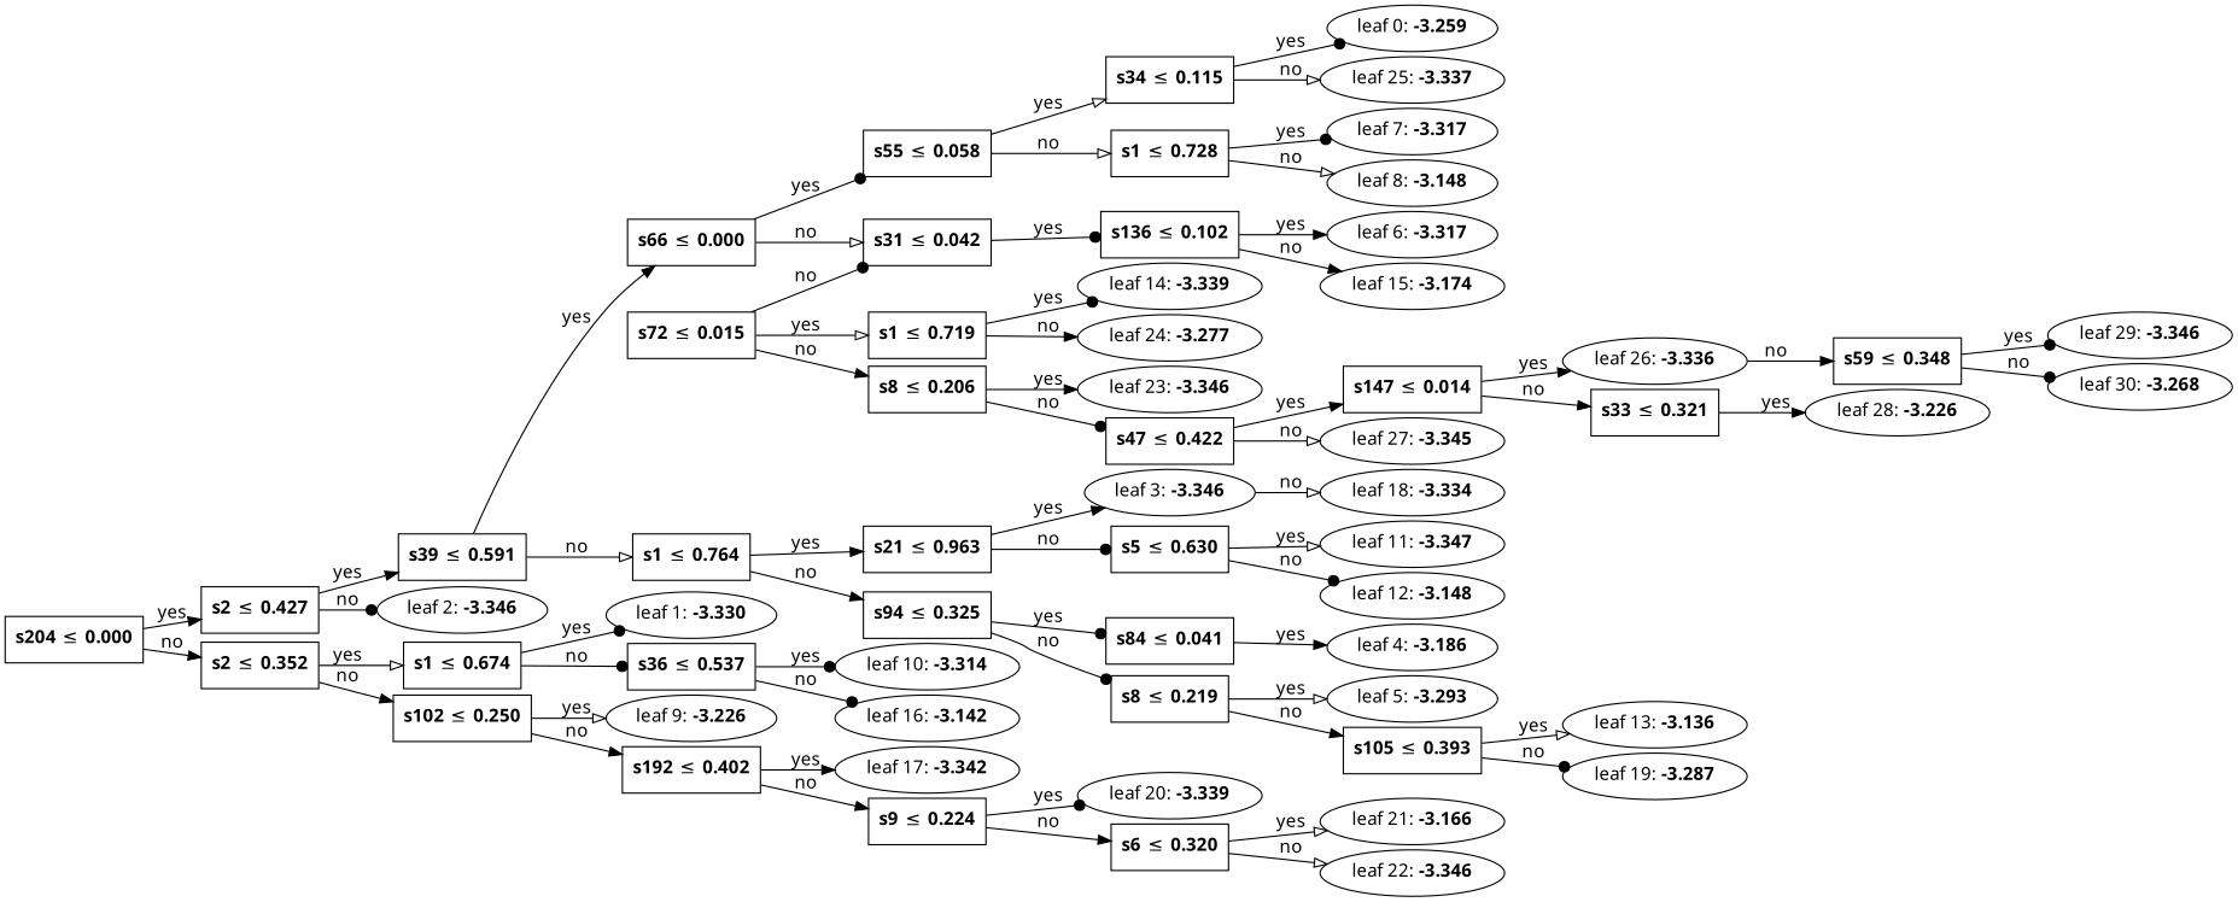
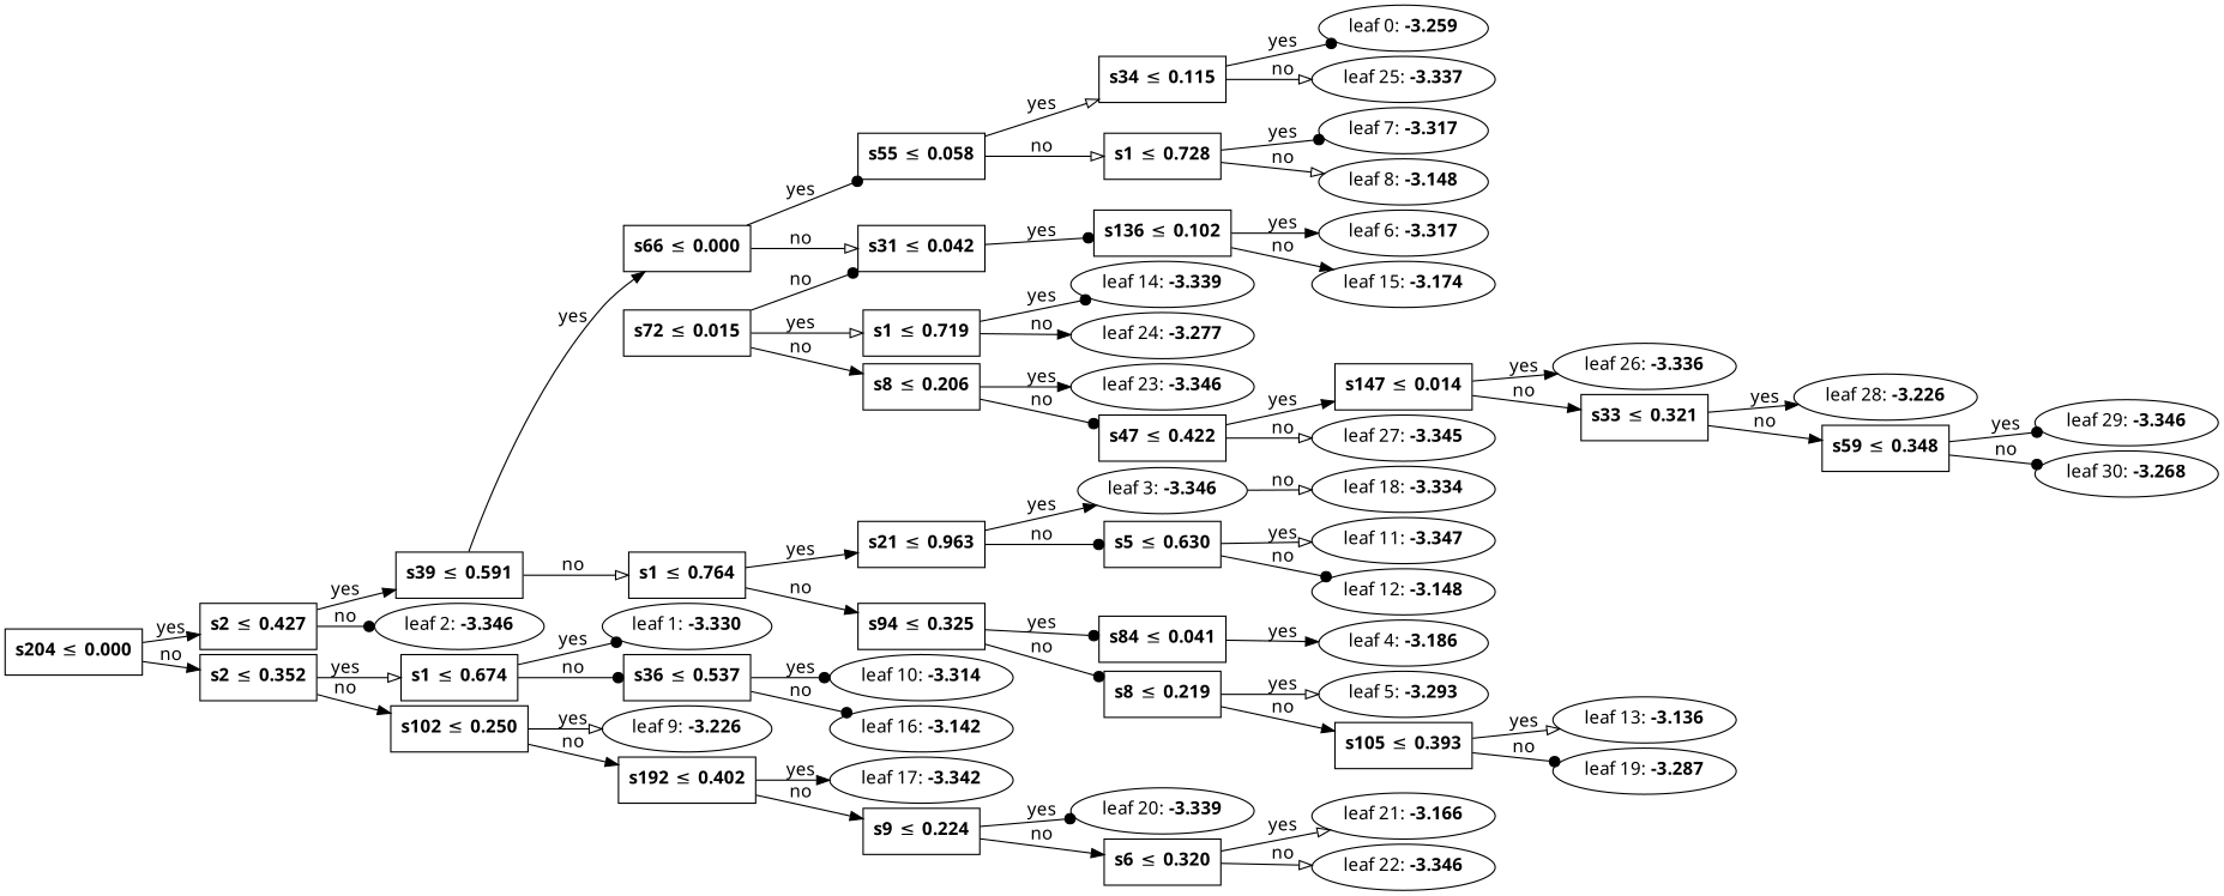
  digraph {
    fontname="Noto Sans"
    nodesep=0.05
    rankdir=LR
    ranksep=0.3
    node [fontname="Noto Sans"]
    edge [arrowhead=normal fontname="Noto Sans"]
    n1 [fillcolor=white label=<<B>s204</B> &#8804; <B>0.000</B>> shape=rectangle]
    n2 [fillcolor=white label=<<B>s2</B> &#8804; <B>0.427</B>> shape=rectangle]
    n3 [fillcolor=white label=<<B>s2</B> &#8804; <B>0.352</B>> shape=rectangle]
    n4 [fillcolor=white label=<<B>s39</B> &#8804; <B>0.591</B>> shape=rectangle]
    n5 [label=<leaf 2: <B>-3.346</B>>]
    n6 [fillcolor=white label=<<B>s1</B> &#8804; <B>0.674</B>> shape=rectangle]
    n7 [fillcolor=white label=<<B>s102</B> &#8804; <B>0.250</B>> shape=rectangle]
    n8 [fillcolor=white label=<<B>s66</B> &#8804; <B>0.000</B>> shape=rectangle]
    n9 [fillcolor=white label=<<B>s1</B> &#8804; <B>0.764</B>> shape=rectangle]
    n10 [fillcolor=white label=<<B>s55</B> &#8804; <B>0.058</B>> shape=rectangle]
    n11 [fillcolor=white label=<<B>s31</B> &#8804; <B>0.042</B>> shape=rectangle]
    n12 [fillcolor=white label=<<B>s21</B> &#8804; <B>0.963</B>> shape=rectangle]
    n13 [fillcolor=white label=<<B>s94</B> &#8804; <B>0.325</B>> shape=rectangle]
    n14 [fillcolor=white label=<<B>s34</B> &#8804; <B>0.115</B>> shape=rectangle]
    n15 [fillcolor=white label=<<B>s1</B> &#8804; <B>0.728</B>> shape=rectangle]
    n16 [fillcolor=white label=<<B>s136</B> &#8804; <B>0.102</B>> shape=rectangle]
    n17 [label=<leaf 0: <B>-3.259</B>>]
    n18 [label=<leaf 25: <B>-3.337</B>>]
    n19 [label=<leaf 7: <B>-3.317</B>>]
    n20 [label=<leaf 8: <B>-3.148</B>>]
    n21 [label=<leaf 6: <B>-3.317</B>>]
    n22 [label=<leaf 15: <B>-3.174</B>>]
    n23 [fillcolor=white label=<<B>s72</B> &#8804; <B>0.015</B>> shape=rectangle]
    n24 [fillcolor=white label=<<B>s1</B> &#8804; <B>0.719</B>> shape=rectangle]
    n25 [fillcolor=white label=<<B>s8</B> &#8804; <B>0.206</B>> shape=rectangle]
    n26 [label=<leaf 14: <B>-3.339</B>>]
    n27 [label=<leaf 24: <B>-3.277</B>>]
    n28 [label=<leaf 23: <B>-3.346</B>>]
    n29 [fillcolor=white label=<<B>s47</B> &#8804; <B>0.422</B>> shape=rectangle]
    n30 [fillcolor=white label=<<B>s147</B> &#8804; <B>0.014</B>> shape=rectangle]
    n31 [label=<leaf 27: <B>-3.345</B>>]
    n32 [label=<leaf 26: <B>-3.336</B>>]
    n33 [fillcolor=white label=<<B>s33</B> &#8804; <B>0.321</B>> shape=rectangle]
    n34 [label=<leaf 28: <B>-3.226</B>>]
    n35 [fillcolor=white label=<<B>s59</B> &#8804; <B>0.348</B>> shape=rectangle]
    n36 [label=<leaf 29: <B>-3.346</B>>]
    n37 [label=<leaf 30: <B>-3.268</B>>]
    n38 [label=<leaf 3: <B>-3.346</B>>]
    n39 [fillcolor=white label=<<B>s5</B> &#8804; <B>0.630</B>> shape=rectangle]
    n40 [fillcolor=white label=<<B>s84</B> &#8804; <B>0.041</B>> shape=rectangle]
    n41 [fillcolor=white label=<<B>s8</B> &#8804; <B>0.219</B>> shape=rectangle]
    n42 [label=<leaf 18: <B>-3.334</B>>]
    n43 [label=<leaf 11: <B>-3.347</B>>]
    n44 [label=<leaf 12: <B>-3.148</B>>]
    n45 [label=<leaf 4: <B>-3.186</B>>]
    n46 [label=<leaf 5: <B>-3.293</B>>]
    n47 [fillcolor=white label=<<B>s105</B> &#8804; <B>0.393</B>> shape=rectangle]
    n48 [label=<leaf 13: <B>-3.136</B>>]
    n49 [label=<leaf 19: <B>-3.287</B>>]
    n50 [label=<leaf 1: <B>-3.330</B>>]
    n51 [fillcolor=white label=<<B>s36</B> &#8804; <B>0.537</B>> shape=rectangle]
    n52 [label=<leaf 9: <B>-3.226</B>>]
    n53 [fillcolor=white label=<<B>s192</B> &#8804; <B>0.402</B>> shape=rectangle]
    n54 [label=<leaf 10: <B>-3.314</B>>]
    n55 [label=<leaf 16: <B>-3.142</B>>]
    n56 [label=<leaf 17: <B>-3.342</B>>]
    n57 [fillcolor=white label=<<B>s9</B> &#8804; <B>0.224</B>> shape=rectangle]
    n58 [label=<leaf 20: <B>-3.339</B>>]
    n59 [fillcolor=white label=<<B>s6</B> &#8804; <B>0.320</B>> shape=rectangle]
    n60 [label=<leaf 21: <B>-3.166</B>>]
    n61 [label=<leaf 22: <B>-3.346</B>>]
    n1 -> n2 [label=yes]
    n1 -> n3 [label=no]
    n2 -> n4 [label=yes]
    n2 -> n5 [arrowhead=dot label=no]
    n3 -> n6 [arrowhead=onormal label=yes]
    n3 -> n7 [label=no]
    n4 -> n8 [label=yes]
    n4 -> n9 [arrowhead=onormal label=no]
    n6 -> n50 [arrowhead=dot label=yes]
    n6 -> n51 [arrowhead=dot label=no]
    n7 -> n52 [arrowhead=onormal label=yes]
    n7 -> n53 [label=no]
    n8 -> n10 [arrowhead=dot label=yes]
    n8 -> n11 [arrowhead=onormal label=no]
    n9 -> n12 [label=yes]
    n9 -> n13 [label=no]
    n10 -> n14 [arrowhead=onormal label=yes]
    n10 -> n15 [arrowhead=onormal label=no]
    n11 -> n16 [arrowhead=dot label=yes]
    n12 -> n38 [label=yes]
    n12 -> n39 [arrowhead=dot label=no]
    n13 -> n40 [arrowhead=dot label=yes]
    n13 -> n41 [arrowhead=dot label=no]
    n14 -> n17 [arrowhead=dot label=yes]
    n14 -> n18 [arrowhead=onormal label=no]
    n15 -> n19 [arrowhead=dot label=yes]
    n15 -> n20 [arrowhead=onormal label=no]
    n16 -> n21 [label=yes]
    n16 -> n22 [label=no]
    n23 -> n11 [arrowhead=dot label=no]
    n23 -> n24 [arrowhead=onormal label=yes]
    n23 -> n25 [label=no]
    n24 -> n26 [arrowhead=dot label=yes]
    n24 -> n27 [label=no]
    n25 -> n28 [label=yes]
    n25 -> n29 [arrowhead=dot label=no]
    n29 -> n30 [label=yes]
    n29 -> n31 [arrowhead=onormal label=no]
    n30 -> n32 [label=yes]
    n30 -> n33 [label=no]
    n33 -> n34 [label=yes]
-   n32 -> n35 [label=no]
+   n33 -> n35 [label=no]
    n35 -> n36 [arrowhead=dot label=yes]
    n35 -> n37 [arrowhead=dot label=no]
    n38 -> n42 [arrowhead=onormal label=no]
    n39 -> n43 [arrowhead=onormal label=yes]
    n39 -> n44 [arrowhead=dot label=no]
    n40 -> n45 [label=yes]
    n41 -> n46 [arrowhead=onormal label=yes]
    n41 -> n47 [label=no]
    n47 -> n48 [arrowhead=onormal label=yes]
    n47 -> n49 [arrowhead=dot label=no]
    n51 -> n54 [arrowhead=dot label=yes]
    n51 -> n55 [arrowhead=dot label=no]
    n53 -> n56 [label=yes]
    n53 -> n57 [label=no]
    n57 -> n58 [arrowhead=dot label=yes]
    n57 -> n59 [label=no]
    n59 -> n60 [arrowhead=onormal label=yes]
    n59 -> n61 [arrowhead=onormal label=no]
  }
